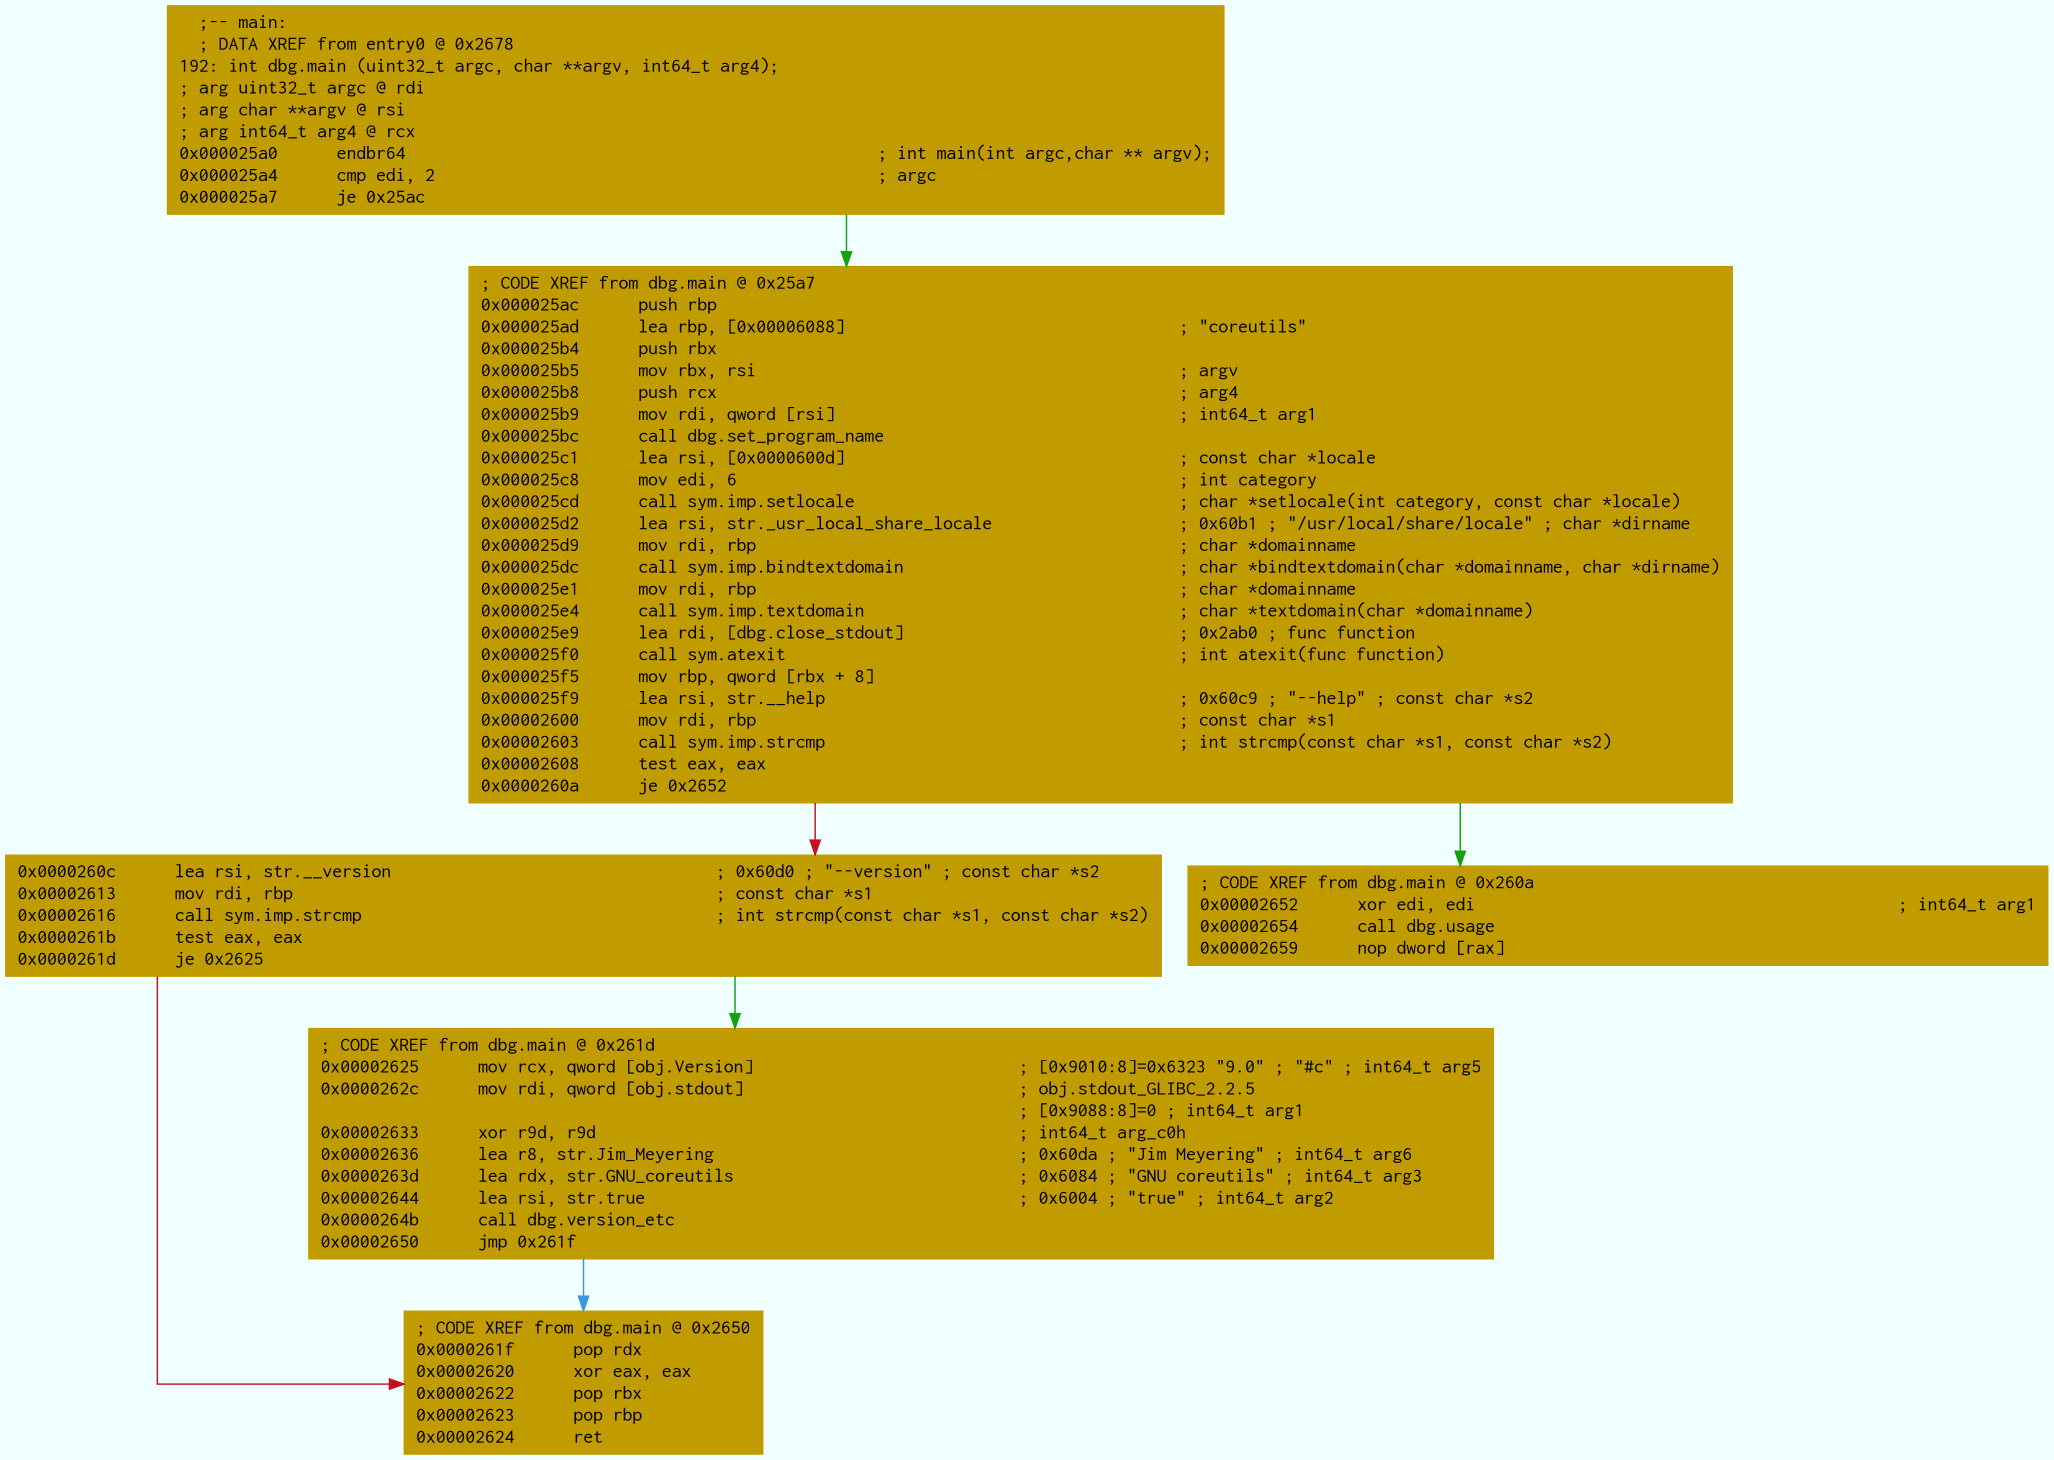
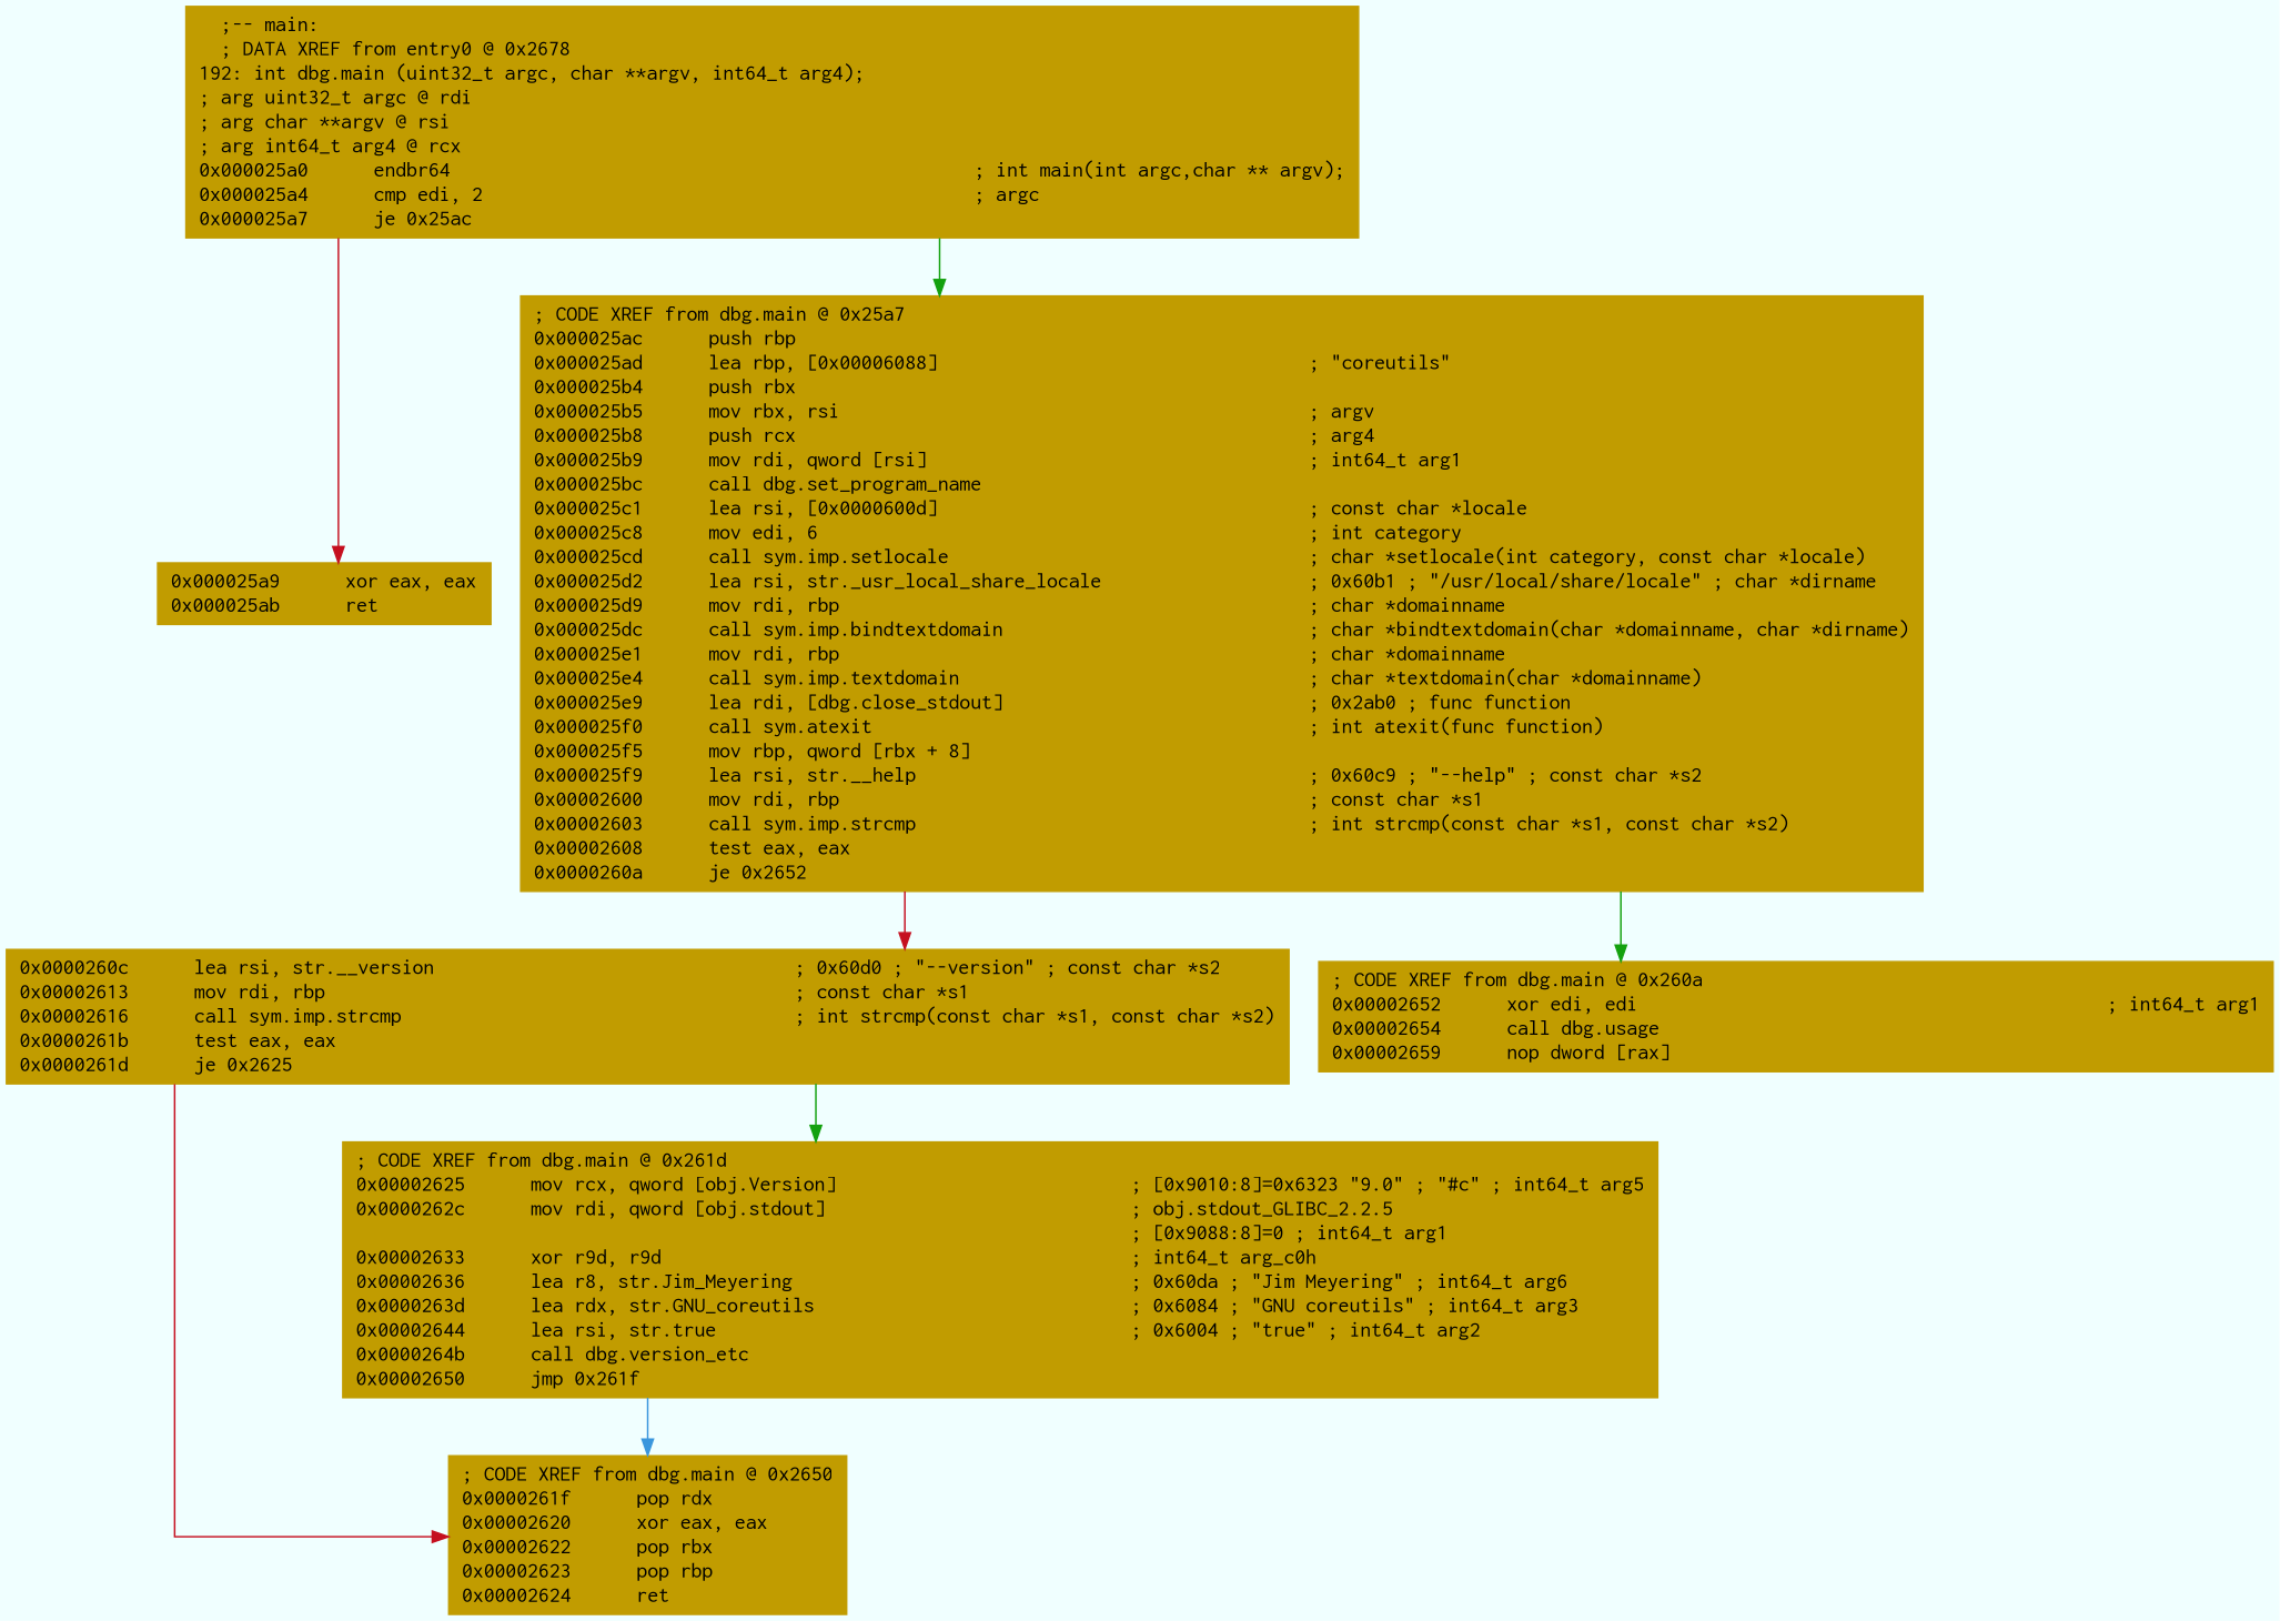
  digraph {
    bgcolor=azure
    fontname=Courier
    fontsize=8
    splines=ortho
    node [color="#c19c00" fillcolor="#c19c00" fontname=Courier shape=box style=filled]
    edge [arrowhead=normal color="#c50f1f"]
    n1 [label="  ;-- main:\l  ; DATA XREF from entry0 @ 0x2678\l192: int dbg.main (uint32_t argc, char **argv, int64_t arg4);\l; arg uint32_t argc @ rdi\l; arg char **argv @ rsi\l; arg int64_t arg4 @ rcx\l0x000025a0      endbr64                                                ; int main(int argc,char ** argv);\l0x000025a4      cmp edi, 2                                             ; argc\l0x000025a7      je 0x25ac\l"]
+   n2 [label="0x000025a9      xor eax, eax\l0x000025ab      ret\l"]
    n3 [label="; CODE XREF from dbg.main @ 0x25a7\l0x000025ac      push rbp\l0x000025ad      lea rbp, [0x00006088]                                  ; \"coreutils\"\l0x000025b4      push rbx\l0x000025b5      mov rbx, rsi                                           ; argv\l0x000025b8      push rcx                                               ; arg4\l0x000025b9      mov rdi, qword [rsi]                                   ; int64_t arg1\l0x000025bc      call dbg.set_program_name\l0x000025c1      lea rsi, [0x0000600d]                                  ; const char *locale\l0x000025c8      mov edi, 6                                             ; int category\l0x000025cd      call sym.imp.setlocale                                 ; char *setlocale(int category, const char *locale)\l0x000025d2      lea rsi, str._usr_local_share_locale                   ; 0x60b1 ; \"/usr/local/share/locale\" ; char *dirname\l0x000025d9      mov rdi, rbp                                           ; char *domainname\l0x000025dc      call sym.imp.bindtextdomain                            ; char *bindtextdomain(char *domainname, char *dirname)\l0x000025e1      mov rdi, rbp                                           ; char *domainname\l0x000025e4      call sym.imp.textdomain                                ; char *textdomain(char *domainname)\l0x000025e9      lea rdi, [dbg.close_stdout]                            ; 0x2ab0 ; func function\l0x000025f0      call sym.atexit                                        ; int atexit(func function)\l0x000025f5      mov rbp, qword [rbx + 8]\l0x000025f9      lea rsi, str.__help                                    ; 0x60c9 ; \"--help\" ; const char *s2\l0x00002600      mov rdi, rbp                                           ; const char *s1\l0x00002603      call sym.imp.strcmp                                    ; int strcmp(const char *s1, const char *s2)\l0x00002608      test eax, eax\l0x0000260a      je 0x2652\l"]
    n4 [label="0x0000260c      lea rsi, str.__version                                 ; 0x60d0 ; \"--version\" ; const char *s2\l0x00002613      mov rdi, rbp                                           ; const char *s1\l0x00002616      call sym.imp.strcmp                                    ; int strcmp(const char *s1, const char *s2)\l0x0000261b      test eax, eax\l0x0000261d      je 0x2625\l"]
    n5 [label="; CODE XREF from dbg.main @ 0x260a\l0x00002652      xor edi, edi                                           ; int64_t arg1\l0x00002654      call dbg.usage\l0x00002659      nop dword [rax]\l"]
    n6 [label="; CODE XREF from dbg.main @ 0x2650\l0x0000261f      pop rdx\l0x00002620      xor eax, eax\l0x00002622      pop rbx\l0x00002623      pop rbp\l0x00002624      ret\l"]
    n7 [label="; CODE XREF from dbg.main @ 0x261d\l0x00002625      mov rcx, qword [obj.Version]                           ; [0x9010:8]=0x6323 \"9.0\" ; \"#c\" ; int64_t arg5\l0x0000262c      mov rdi, qword [obj.stdout]                            ; obj.stdout_GLIBC_2.2.5\l                                                                       ; [0x9088:8]=0 ; int64_t arg1\l0x00002633      xor r9d, r9d                                           ; int64_t arg_c0h\l0x00002636      lea r8, str.Jim_Meyering                               ; 0x60da ; \"Jim Meyering\" ; int64_t arg6\l0x0000263d      lea rdx, str.GNU_coreutils                             ; 0x6084 ; \"GNU coreutils\" ; int64_t arg3\l0x00002644      lea rsi, str.true                                      ; 0x6004 ; \"true\" ; int64_t arg2\l0x0000264b      call dbg.version_etc\l0x00002650      jmp 0x261f\l"]
+   n1 -> n2
    n1 -> n3 [color="#13a10e"]
    n3 -> n4
    n3 -> n5 [color="#13a10e"]
    n4 -> n6
    n4 -> n7 [color="#13a10e"]
    n7 -> n6 [color="#3a96dd"]
  }
